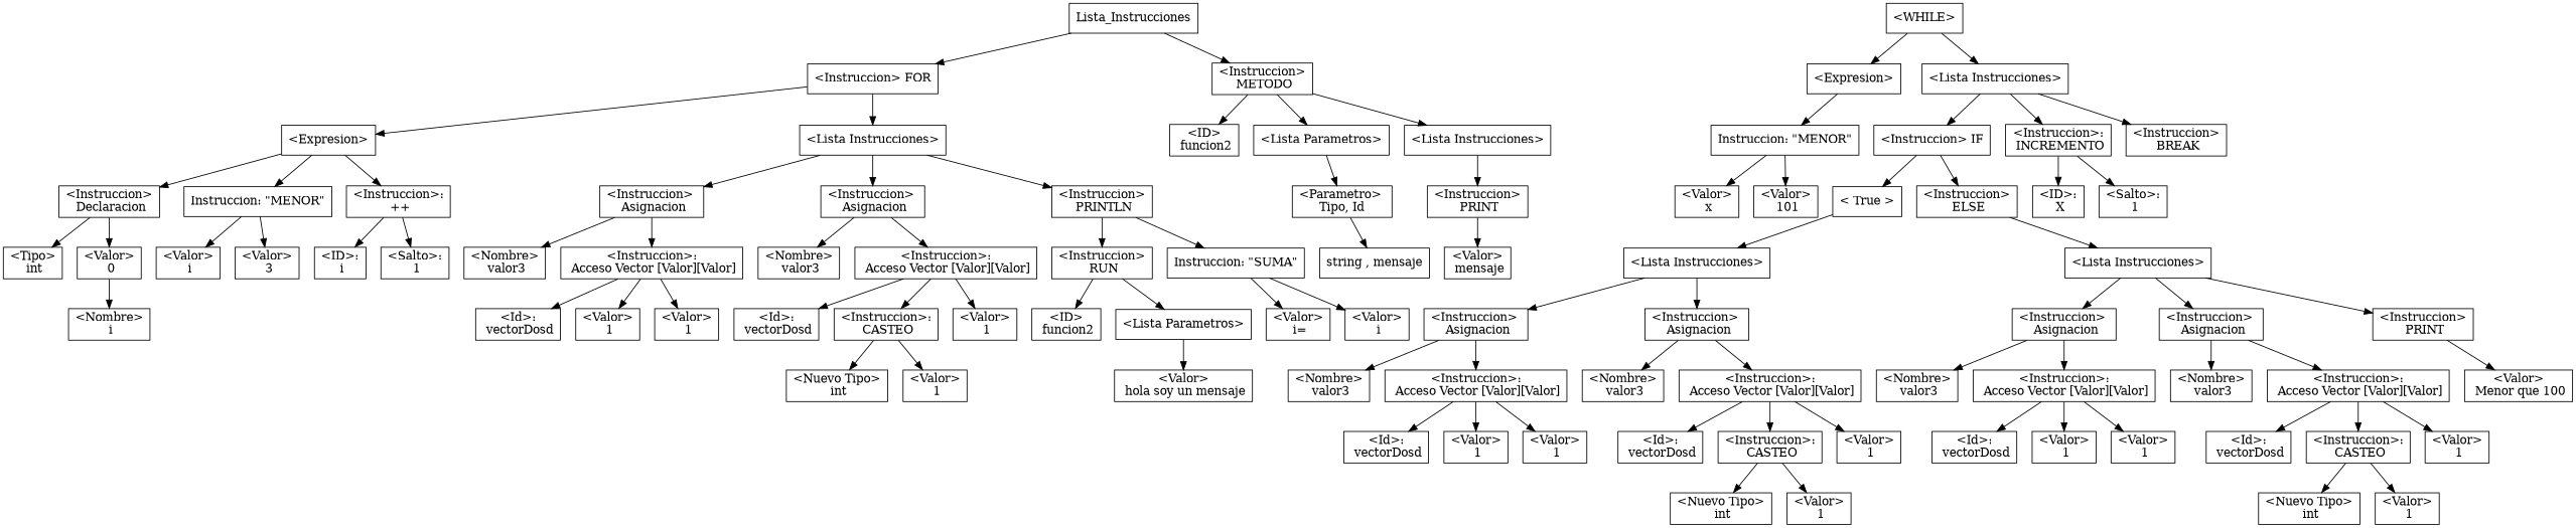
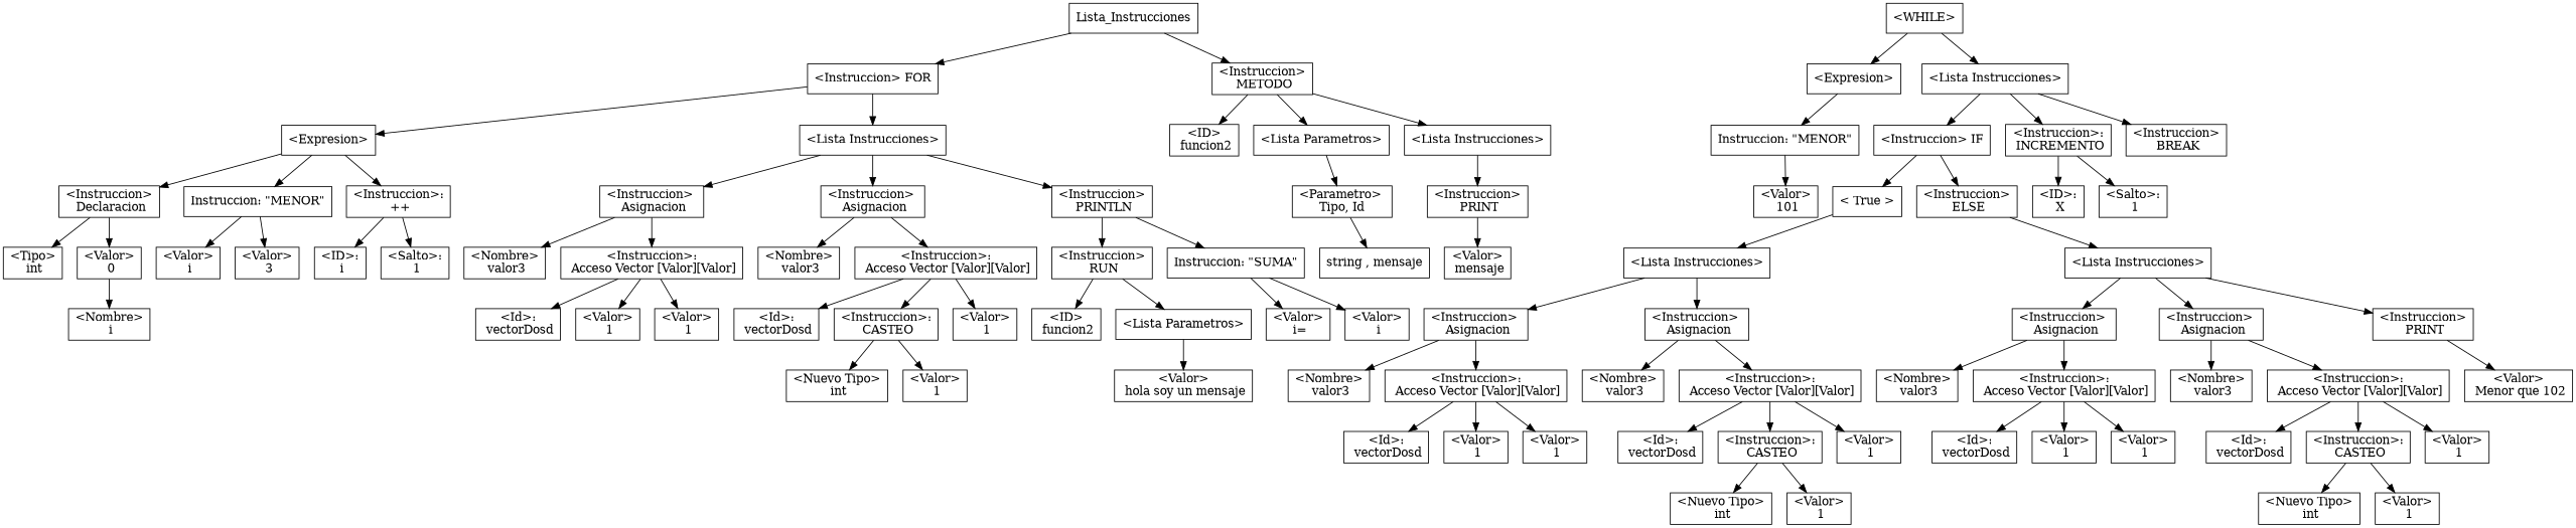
  digraph {
    node [shape=box]
    n1 [label=Lista_Instrucciones]
    n2 [label="<Instruccion> FOR"]
    n3 [label="<Instruccion>\n METODO"]
    n4 [label="<WHILE>"]
    n5 [label="<Expresion>"]
    n6 [label="<Lista Instrucciones>"]
    n7 [label="<Expresion>"]
    n8 [label="<Lista Instrucciones>"]
    n9 [label="<ID>\n funcion2"]
    n10 [label="<Lista Parametros>"]
    n11 [label="<Lista Instrucciones>"]
    n12 [label="<Instruccion>\n RUN"]
    n13 [label="<ID>\n funcion2"]
    n14 [label="<Lista Parametros>"]
    n15 [label=<Instruccion: "MENOR">]
    n16 [label="<Instruccion> IF"]
    n17 [label="<Instruccion>:\n INCREMENTO"]
    n18 [label="<Instruccion>\n BREAK"]
-   n19 [label="<Valor>\n x"]
    n20 [label="<Valor>\n 101"]
    n21 [label="< True >"]
    n22 [label="<Instruccion>\n ELSE"]
    n23 [label="<ID>:\n X"]
    n24 [label="<Salto>:\n 1"]
    n25 [label="<Lista Instrucciones>"]
    n26 [label="<Lista Instrucciones>"]
    n27 [label="<Instruccion> \n Asignacion"]
    n28 [label="<Instruccion> \n Asignacion"]
    n29 [label="<Nombre>\n valor3"]
    n30 [label="<Instruccion>:\n Acceso Vector [Valor][Valor]"]
    n31 [label="<Nombre>\n valor3"]
    n32 [label="<Instruccion>:\n Acceso Vector [Valor][Valor]"]
    n33 [label="<Id>:\n vectorDosd"]
    n34 [label="<Valor>\n 1"]
    n35 [label="<Valor>\n 1"]
    n36 [label="<Id>:\n vectorDosd"]
    n37 [label="<Instruccion>:\n CASTEO"]
    n38 [label="<Valor>\n 1"]
    n39 [label="<Nuevo Tipo>\n int"]
    n40 [label="<Valor>\n 1"]
    n41 [label="<Instruccion> \n Asignacion"]
    n42 [label="<Instruccion> \n Asignacion"]
    n43 [label="<Instruccion>\n PRINT"]
    n44 [label="<Nombre>\n valor3"]
    n45 [label="<Instruccion>:\n Acceso Vector [Valor][Valor]"]
    n46 [label="<Nombre>\n valor3"]
    n47 [label="<Instruccion>:\n Acceso Vector [Valor][Valor]"]
-   n48 [label="<Valor>\n Menor que 100"]
+   n48 [label="<Valor>\n Menor que 102"]
    n49 [label="<Id>:\n vectorDosd"]
    n50 [label="<Valor>\n 1"]
    n51 [label="<Valor>\n 1"]
    n52 [label="<Id>:\n vectorDosd"]
    n53 [label="<Instruccion>:\n CASTEO"]
    n54 [label="<Valor>\n 1"]
    n55 [label="<Nuevo Tipo>\n int"]
    n56 [label="<Valor>\n 1"]
    n57 [label="<Instruccion>\n Declaracion"]
    n58 [label=<Instruccion: "MENOR">]
    n59 [label="<Instruccion>:\n ++"]
    n60 [label="<Instruccion> \n Asignacion"]
    n61 [label="<Instruccion> \n Asignacion"]
    n62 [label="<Instruccion>\n PRINTLN"]
    n63 [label="<Tipo>\n int"]
    n64 [label="<Valor>\n 0"]
    n65 [label="<Valor>\n i"]
    n66 [label="<Valor>\n 3"]
    n67 [label="<ID>:\n i"]
    n68 [label="<Salto>:\n 1"]
    n69 [label="<Nombre>\n i"]
    n70 [label="<Nombre>\n valor3"]
    n71 [label="<Instruccion>:\n Acceso Vector [Valor][Valor]"]
    n72 [label="<Nombre>\n valor3"]
    n73 [label="<Instruccion>:\n Acceso Vector [Valor][Valor]"]
    n74 [label=<Instruccion: "SUMA">]
    n75 [label="<Id>:\n vectorDosd"]
    n76 [label="<Valor>\n 1"]
    n77 [label="<Valor>\n 1"]
    n78 [label="<Id>:\n vectorDosd"]
    n79 [label="<Instruccion>:\n CASTEO"]
    n80 [label="<Valor>\n 1"]
    n81 [label="<Nuevo Tipo>\n int"]
    n82 [label="<Valor>\n 1"]
    n83 [label="<Valor>\n i="]
    n84 [label="<Valor>\n i"]
    n85 [label="<Parametro> \nTipo, Id"]
    n86 [label="<Instruccion>\n PRINT"]
    n87 [label="string , mensaje"]
    n88 [label="<Valor>\n mensaje"]
    n89 [label="<Valor>\n hola soy un mensaje"]
    n1 -> n2
    n1 -> n3
    n2 -> n7
    n2 -> n8
    n3 -> n9
    n3 -> n10
    n3 -> n11
    n4 -> n5
    n4 -> n6
    n5 -> n15
    n6 -> n16
    n6 -> n17
    n6 -> n18
    n7 -> n57
    n7 -> n58
    n7 -> n59
    n8 -> n60
    n8 -> n61
    n8 -> n62
    n10 -> n85
    n11 -> n86
    n12 -> n13
    n12 -> n14
    n14 -> n89
-   n15 -> n19
    n15 -> n20
    n16 -> n21
    n16 -> n22
    n17 -> n23
    n17 -> n24
    n21 -> n25
    n22 -> n26
    n25 -> n27
    n25 -> n28
    n26 -> n41
    n26 -> n42
    n26 -> n43
    n27 -> n29
    n27 -> n30
    n28 -> n31
    n28 -> n32
    n30 -> n33
    n30 -> n34
    n30 -> n35
    n32 -> n36
    n32 -> n37
    n32 -> n38
    n37 -> n39
    n37 -> n40
    n41 -> n44
    n41 -> n45
    n42 -> n46
    n42 -> n47
    n43 -> n48
    n45 -> n49
    n45 -> n50
    n45 -> n51
    n47 -> n52
    n47 -> n53
    n47 -> n54
    n53 -> n55
    n53 -> n56
    n57 -> n63
    n57 -> n64
    n58 -> n65
    n58 -> n66
    n59 -> n67
    n59 -> n68
    n60 -> n70
    n60 -> n71
    n61 -> n72
    n61 -> n73
    n62 -> n12
    n62 -> n74
    n64 -> n69
    n71 -> n75
    n71 -> n76
    n71 -> n77
    n73 -> n78
    n73 -> n79
    n73 -> n80
    n74 -> n83
    n74 -> n84
    n79 -> n81
    n79 -> n82
    n85 -> n87
    n86 -> n88
  }
